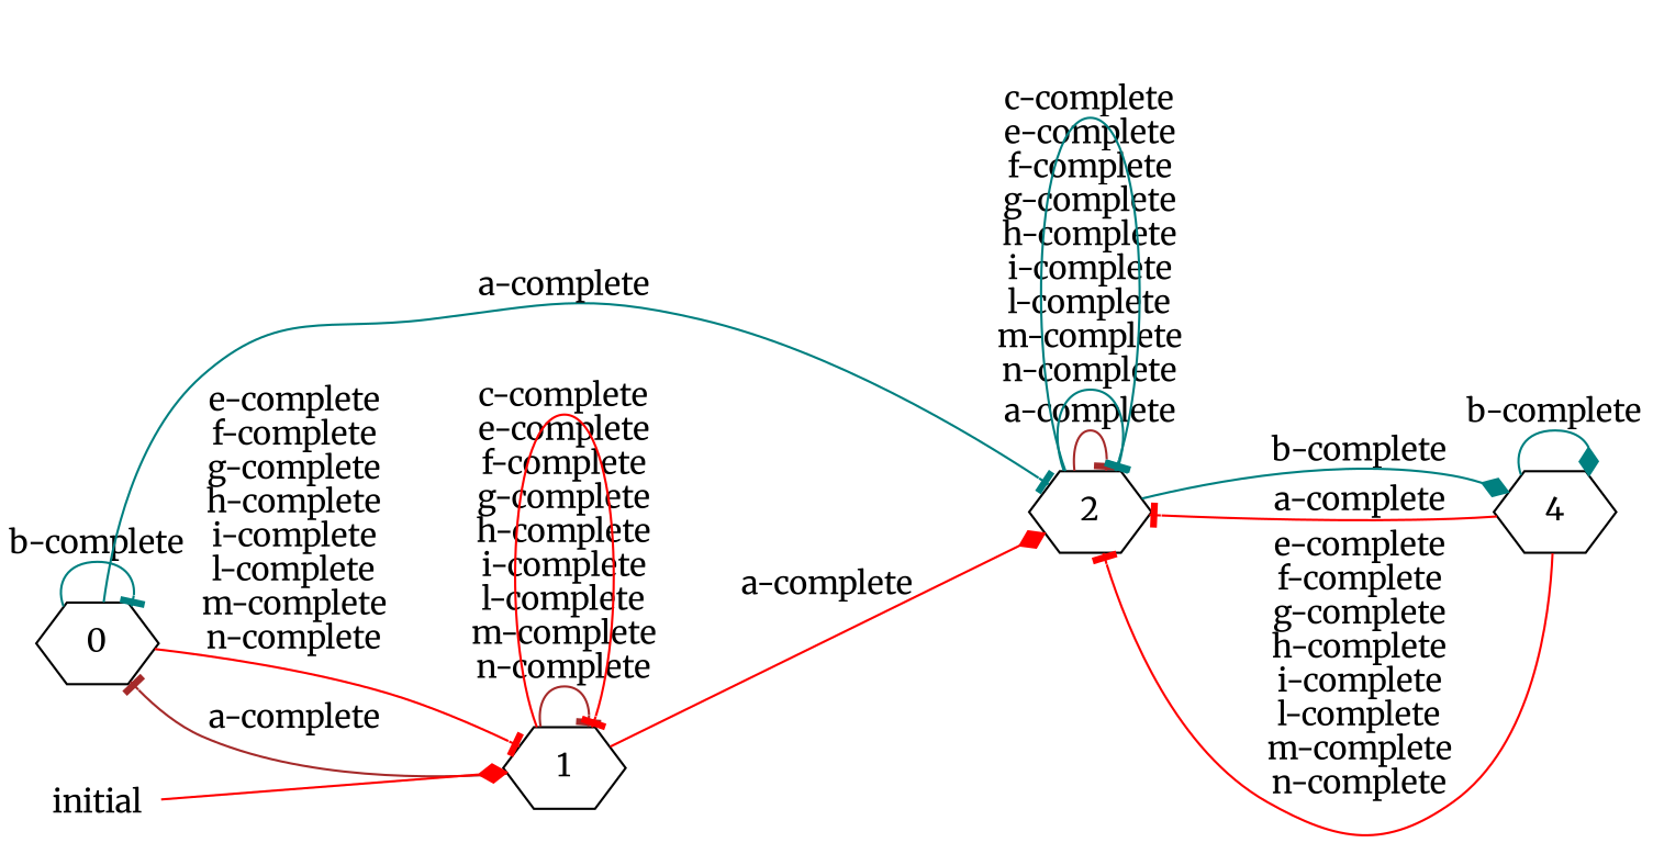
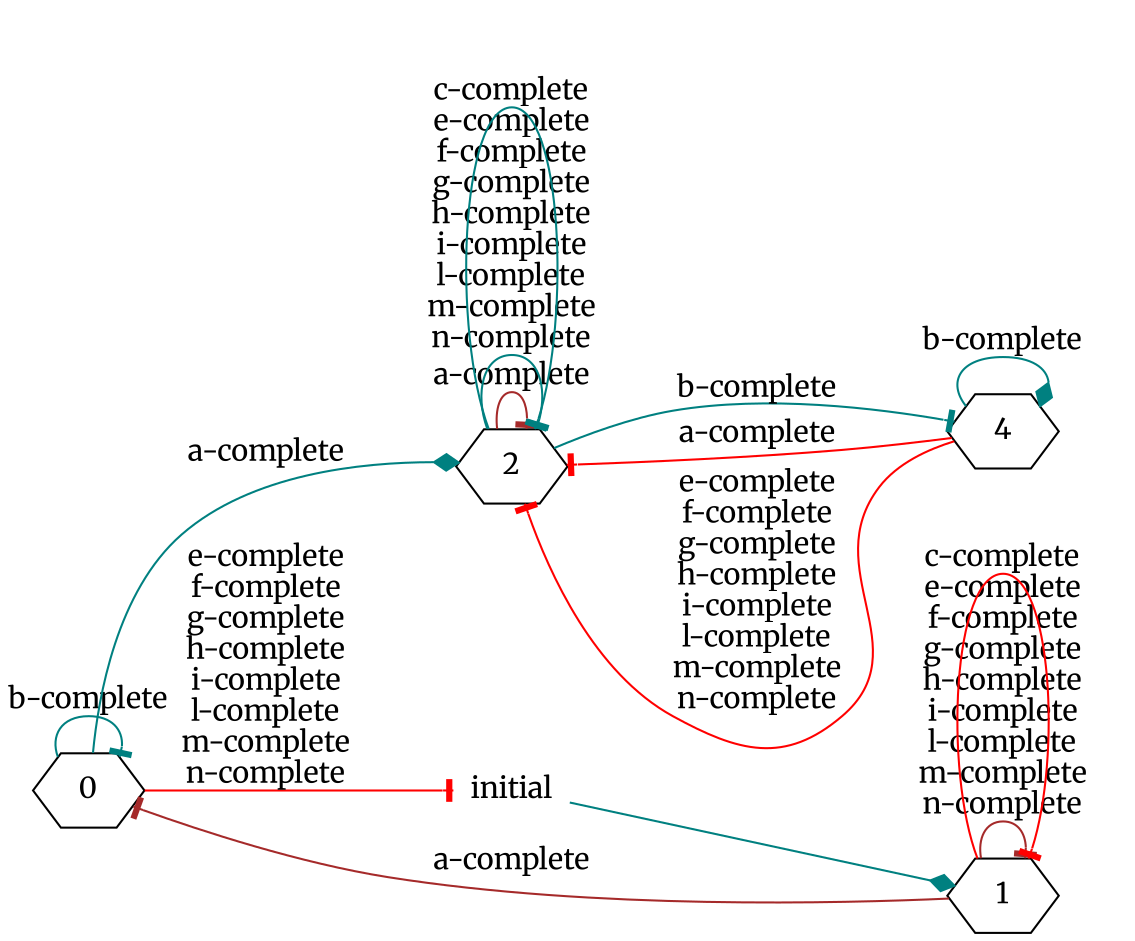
  digraph {
    fontname=Merriweather
    rankdir=LR
    node [fontname=Merriweather shape=hexagon]
    edge [arrowhead=tee color=teal fontname=Merriweather]
    0
    2
    1
    n4 [label=4]
    initial [shape=plaintext]
    0 -> 0 [label="b-complete"]
-   0 -> 2 [label="a-complete"]
-   0 -> 1 [color=red label="e-complete\nf-complete\ng-complete\nh-complete\ni-complete\nl-complete\nm-complete\nn-complete"]
+   0 -> 2 [arrowhead=diamond label="a-complete"]
+   0 -> initial [color=red label="e-complete\nf-complete\ng-complete\nh-complete\ni-complete\nl-complete\nm-complete\nn-complete"]
    2 -> 2 [color=brown label="a-complete"]
    2 -> 2 [label="e-complete\nf-complete\ng-complete\nh-complete\ni-complete\nl-complete\nm-complete\nn-complete"]
    2 -> 2 [label="c-complete"]
-   2 -> n4 [arrowhead=diamond label="b-complete"]
+   2 -> n4 [label="b-complete"]
    1 -> 0 [color=brown label="a-complete"]
-   1 -> 2 [arrowhead=diamond color=red label="a-complete"]
    1 -> 1 [color=brown label="e-complete\nf-complete\ng-complete\nh-complete\ni-complete\nl-complete\nm-complete\nn-complete"]
    1 -> 1 [color=red label="c-complete"]
    n4 -> 2 [color=red label="a-complete"]
    n4 -> 2 [color=red label="e-complete\nf-complete\ng-complete\nh-complete\ni-complete\nl-complete\nm-complete\nn-complete"]
    n4 -> n4 [arrowhead=diamond label="b-complete"]
-   initial -> 1 [arrowhead=diamond color=red]
+   initial -> 1 [arrowhead=diamond]
  }
